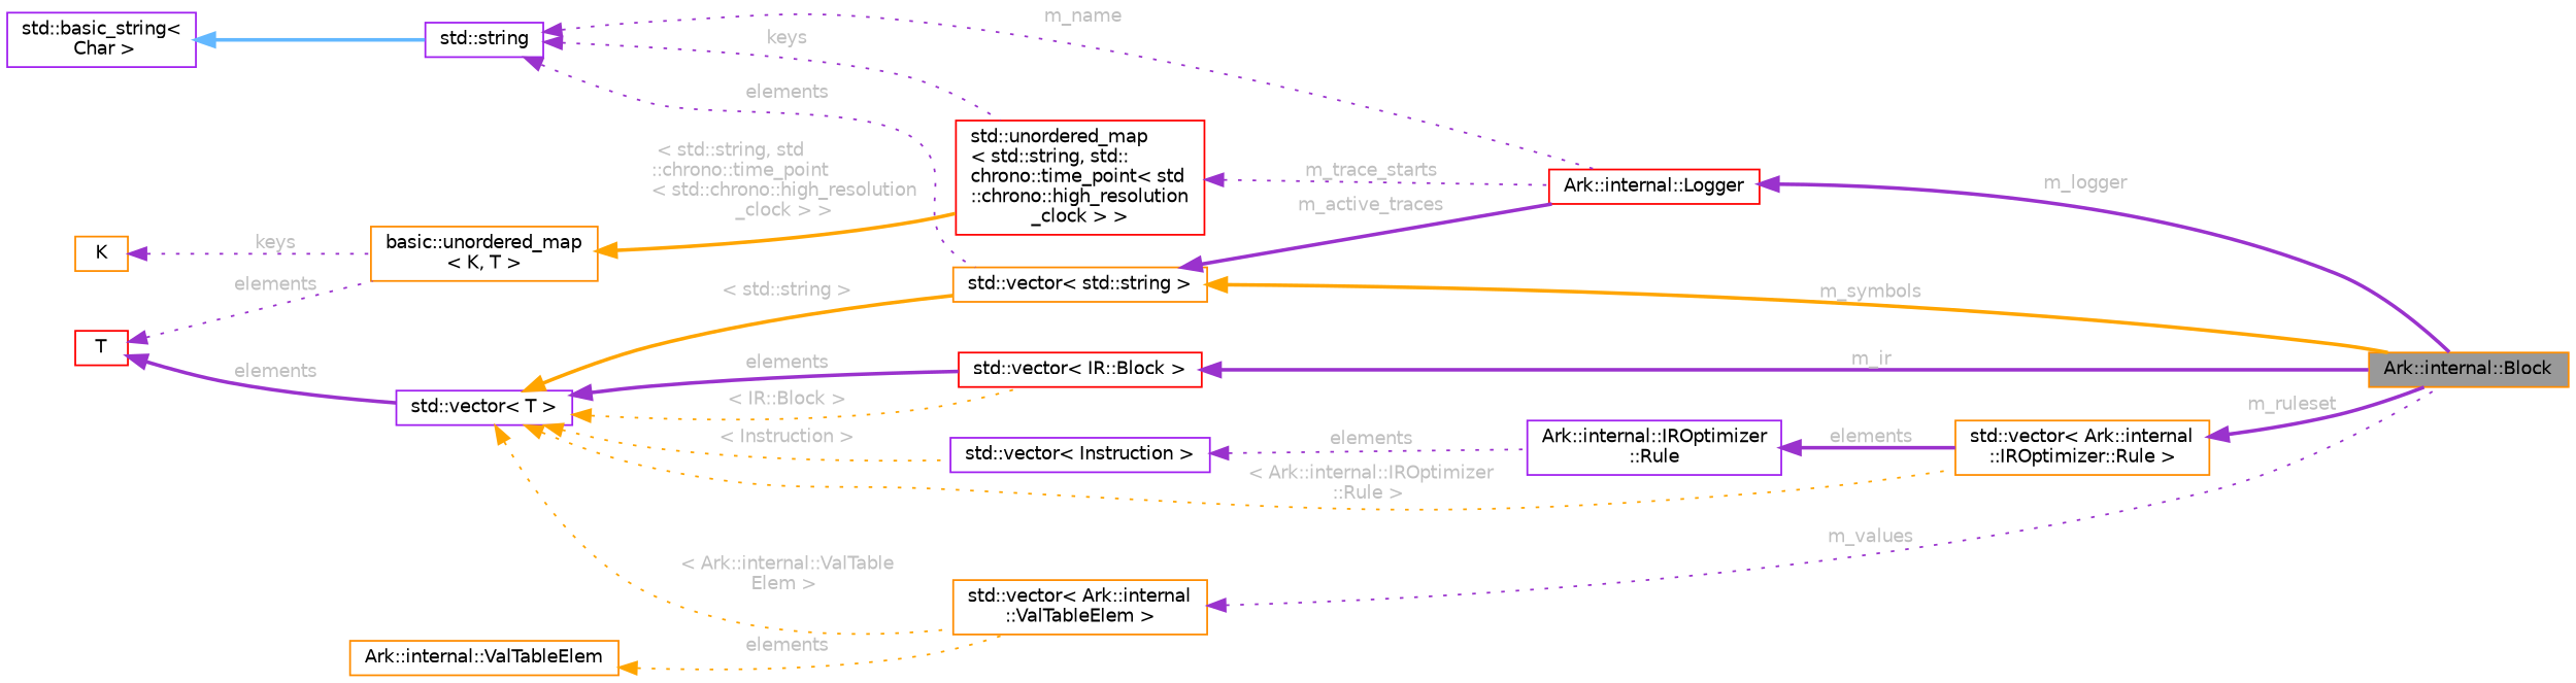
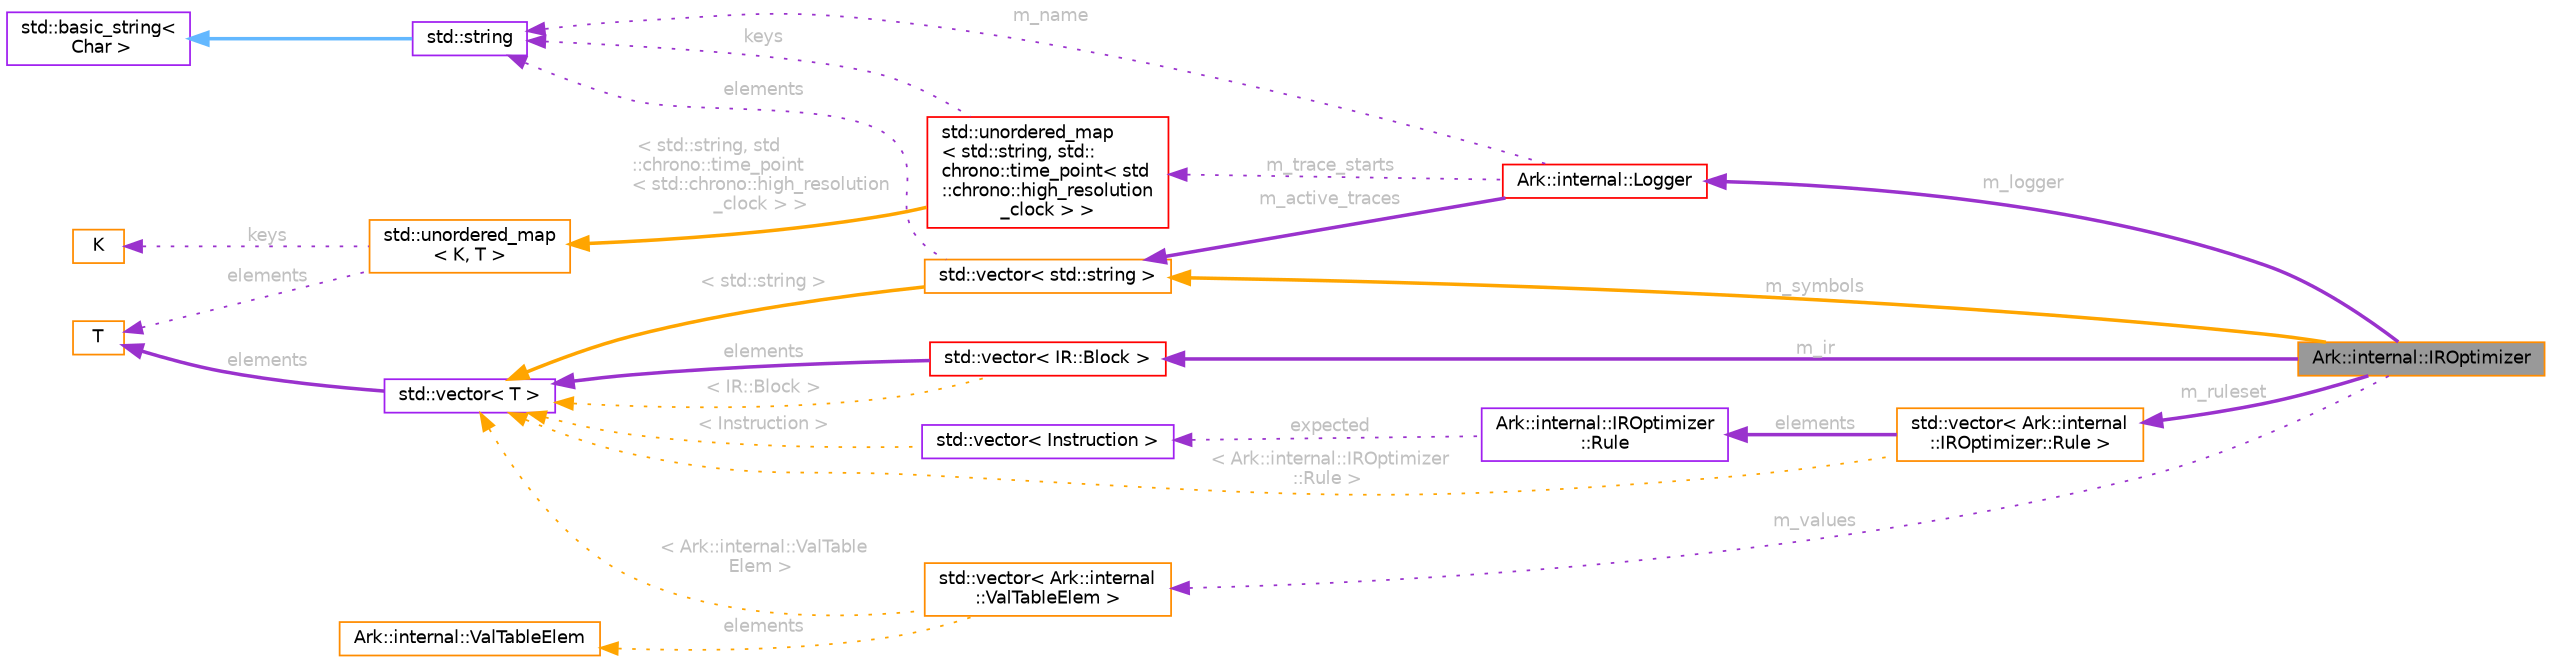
  digraph {
    rankdir=LR
    node [color=darkorange fillcolor=white fontname=Helvetica fontsize=10 shape=box style=filled]
    edge [color=darkorchid3 dir=back fontcolor=grey fontname=Helvetica fontsize=10 labelfontname=Helvetica labelfontsize=10 style=dotted]
-   n1 [fillcolor=grey60 fontcolor=black height=0.2 label="Ark::internal::Block" width=0.4]
+   n1 [fillcolor=grey60 fontcolor=black height=0.2 label="Ark::internal::IROptimizer" width=0.4]
    n2 [height=0.2 label="std::vector\< Ark::internal\l::IROptimizer::Rule \>" width=0.4]
    n3 [color=purple height=0.2 label="Ark::internal::IROptimizer\l::Rule" width=0.4]
    n4 [color=purple height=0.2 label="std::vector\< Instruction \>" width=0.4]
    n5 [color=purple height=0.2 label="std::vector\< T \>" width=0.4]
    n6 [height=0.2 label="std::vector\< std::string \>" width=0.4]
    n7 [color=red height=0.2 label="std::vector\< IR::Block \>" width=0.4]
    n8 [height=0.2 label="std::vector\< Ark::internal\l::ValTableElem \>" width=0.4]
    n9 [color=red height=0.2 label="Ark::internal::Logger" width=0.4]
-   n10 [color=red height=0.2 label=T width=0.4]
-   n11 [height=0.2 label="basic::unordered_map\l\< K, T \>" width=0.4]
+   n10 [height=0.2 label=T width=0.4]
+   n11 [height=0.2 label="std::unordered_map\l\< K, T \>" width=0.4]
    n12 [color=red height=0.2 label="std::unordered_map\l\< std::string, std::\lchrono::time_point\< std\l::chrono::high_resolution\l_clock \> \>" width=0.4]
    n13 [color=purple height=0.2 label="std::string" width=0.4]
    n14 [color=purple height=0.2 label="std::basic_string\<\l Char \>" width=0.4]
    n15 [height=0.2 label=K width=0.4]
    n16 [height=0.2 label="Ark::internal::ValTableElem" width=0.4]
    n2 -> n1 [label=" m_ruleset" style=bold]
    n3 -> n2 [label=" elements" style=bold]
-   n4 -> n3 [label=" elements"]
+   n4 -> n3 [label=" expected"]
    n5 -> n2 [color=orange label=" \< Ark::internal::IROptimizer\l::Rule \>"]
    n5 -> n4 [color=orange label=" \< Instruction \>"]
    n5 -> n6 [color=orange label=" \< std::string \>" style=bold]
    n5 -> n7 [label=" elements" style=bold]
    n5 -> n7 [color=orange label=" \< IR::Block \>"]
    n5 -> n8 [color=orange label=" \< Ark::internal::ValTable\lElem \>"]
    n6 -> n1 [color=orange label=" m_symbols" style=bold]
    n6 -> n9 [label=" m_active_traces" style=bold]
    n7 -> n1 [label=" m_ir" style=bold]
    n8 -> n1 [label=" m_values"]
    n9 -> n1 [label=" m_logger" style=bold]
    n10 -> n5 [label=" elements" style=bold]
    n10 -> n11 [label=" elements"]
    n11 -> n12 [color=orange label=" \< std::string, std\l::chrono::time_point\l\< std::chrono::high_resolution\l_clock \> \>" style=bold]
    n12 -> n9 [label=" m_trace_starts"]
    n13 -> n6 [label=" elements"]
    n13 -> n9 [label=" m_name"]
    n13 -> n12 [label=" keys"]
    n14 -> n13 [color=steelblue1 style=bold fontcolor=""]
    n15 -> n11 [label=" keys"]
    n16 -> n8 [color=orange label=" elements"]
  }
